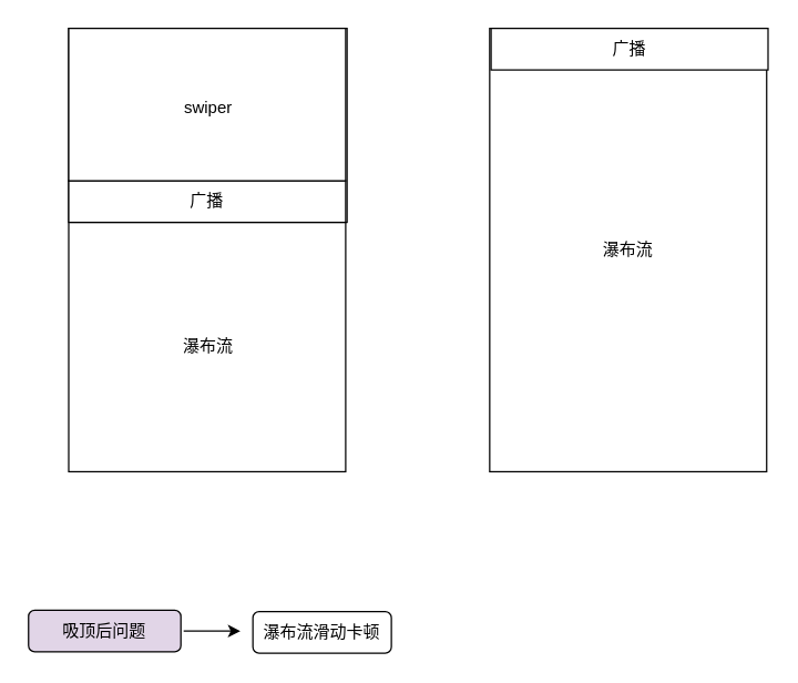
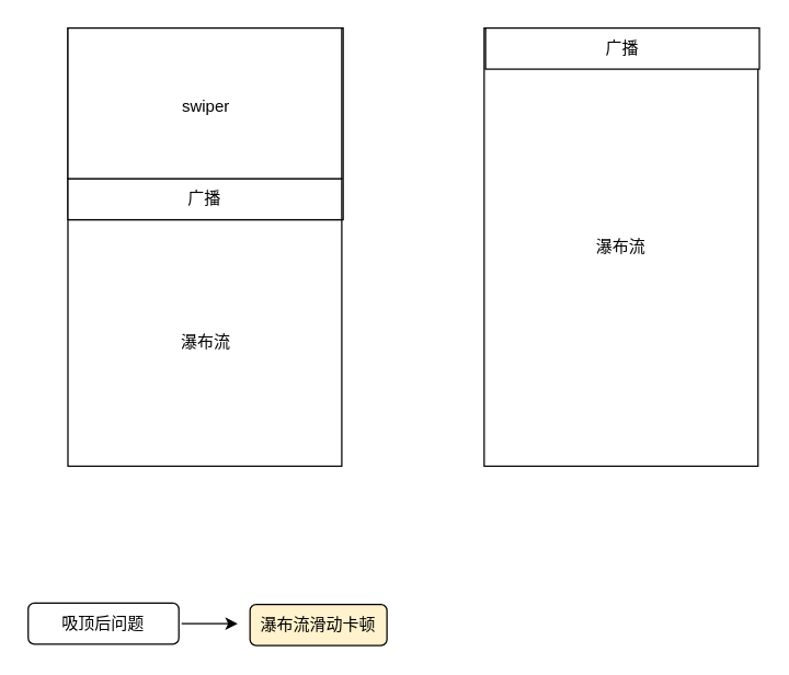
  <mxCell id="0" />
  <mxCell id="1" parent="0" />
  <mxCell id="2" value="" style="rounded=0;whiteSpace=wrap;html=1;" parent="1" vertex="1"><mxGeometry x="49" y="20" width="200" height="320" as="geometry" /></mxCell>
  <mxCell id="3" value="swiper" style="rounded=0;whiteSpace=wrap;html=1;horizontal=1;verticalAlign=middle;" parent="1" vertex="1"><mxGeometry x="50" y="20" width="200" height="140" as="geometry" /></mxCell>
  <mxCell id="4" value="广播" style="rounded=0;whiteSpace=wrap;html=1;" parent="1" vertex="1"><mxGeometry x="49" y="130" width="200" height="30" as="geometry" /></mxCell>
  <mxCell id="5" value="瀑布流" style="text;html=1;strokeColor=none;fillColor=none;align=center;verticalAlign=middle;whiteSpace=wrap;rounded=0;" parent="1" vertex="1"><mxGeometry x="130" y="240" width="40" height="20" as="geometry" /></mxCell>
  <mxCell id="6" value="" style="rounded=0;whiteSpace=wrap;html=1;" parent="1" vertex="1"><mxGeometry x="49" y="20" width="200" height="110" as="geometry" /></mxCell>
  <mxCell id="7" value="swiper" style="text;html=1;strokeColor=none;fillColor=none;align=center;verticalAlign=middle;whiteSpace=wrap;rounded=0;" parent="1" vertex="1"><mxGeometry x="130" y="68" width="40" height="20" as="geometry" /></mxCell>
  <mxCell id="8" value="" style="rounded=0;whiteSpace=wrap;html=1;" parent="1" vertex="1"><mxGeometry x="353" y="20" width="200" height="320" as="geometry" /></mxCell>
  <mxCell id="9" value="广播" style="rounded=0;whiteSpace=wrap;html=1;" parent="1" vertex="1"><mxGeometry x="354" y="20" width="200" height="30" as="geometry" /></mxCell>
  <mxCell id="10" value="瀑布流" style="text;html=1;strokeColor=none;fillColor=none;align=center;verticalAlign=middle;whiteSpace=wrap;rounded=0;" parent="1" vertex="1"><mxGeometry x="433" y="170" width="40" height="20" as="geometry" /></mxCell>
- <mxCell id="11" value="吸顶后问题" style="rounded=1;whiteSpace=wrap;html=1;fillColor=#e1d5e7;" parent="1" vertex="1"><mxGeometry x="20" y="440" width="110" height="30" as="geometry" /></mxCell>
+ <mxCell id="11" value="吸顶后问题" style="rounded=1;whiteSpace=wrap;html=1;" parent="1" vertex="1"><mxGeometry x="20" y="440" width="110" height="30" as="geometry" /></mxCell>
  <mxCell id="12" value="" style="endArrow=classic;html=1;" parent="1" edge="1"><mxGeometry width="50" height="50" relative="1" as="geometry"><mxPoint x="132" y="455" as="sourcePoint" /><mxPoint x="173" y="455" as="targetPoint" /></mxGeometry></mxCell>
- <mxCell id="13" value="瀑布流滑动卡顿&lt;br&gt;" style="rounded=1;whiteSpace=wrap;html=1;" parent="1" vertex="1"><mxGeometry x="182" y="441" width="100" height="30" as="geometry" /></mxCell>
+ <mxCell id="13" value="瀑布流滑动卡顿&lt;br&gt;" style="rounded=1;whiteSpace=wrap;html=1;fillColor=#fff2cc;" parent="1" vertex="1"><mxGeometry x="182" y="441" width="100" height="30" as="geometry" /></mxCell>
